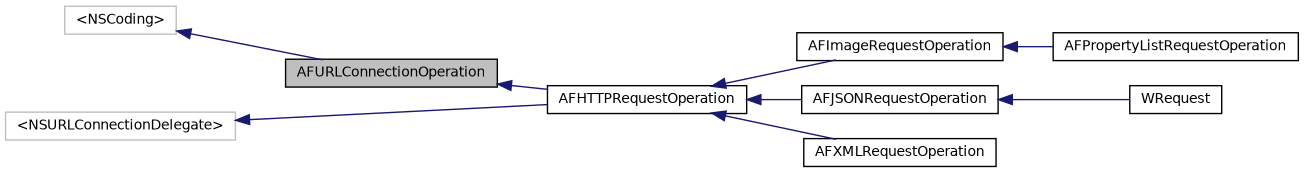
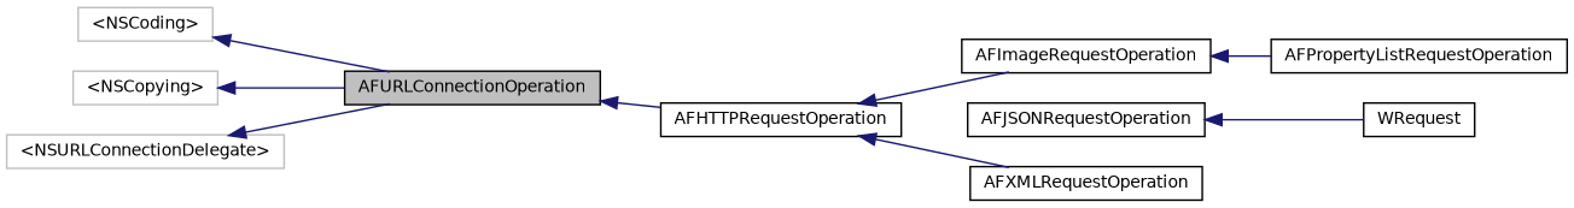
  digraph {
    rankdir=LR
    node [color=black fillcolor=white fontname=Helvetica fontsize=10 shape=record style=filled]
    edge [color=midnightblue dir=back fontname=Helvetica fontsize=10 labelfontname=Helvetica labelfontsize=10 style=solid]
    n1 [fillcolor=grey75 fontcolor=black height=0.2 label=AFURLConnectionOperation width=0.4]
    n2 [height=0.2 label=AFHTTPRequestOperation width=0.4]
    n3 [height=0.2 label=AFImageRequestOperation width=0.4]
    n4 [height=0.2 label=AFJSONRequestOperation width=0.4]
    n5 [height=0.2 label=AFXMLRequestOperation width=0.4]
    n6 [color=grey75 height=0.2 label="\<NSURLConnectionDelegate\>" width=0.4]
    n7 [color=grey75 height=0.2 label="\<NSCoding\>" width=0.4]
+   n8 [color=grey75 height=0.2 label="\<NSCopying\>" width=0.4]
    n9 [height=0.2 label=AFPropertyListRequestOperation width=0.4]
    n10 [height=0.2 label=WRequest width=0.4]
    n1 -> n2
    n2 -> n3
-   n2 -> n4
    n2 -> n5
    n3 -> n9
    n4 -> n10
-   n6 -> n2
+   n6 -> n1
    n7 -> n1
+   n8 -> n1
  }
